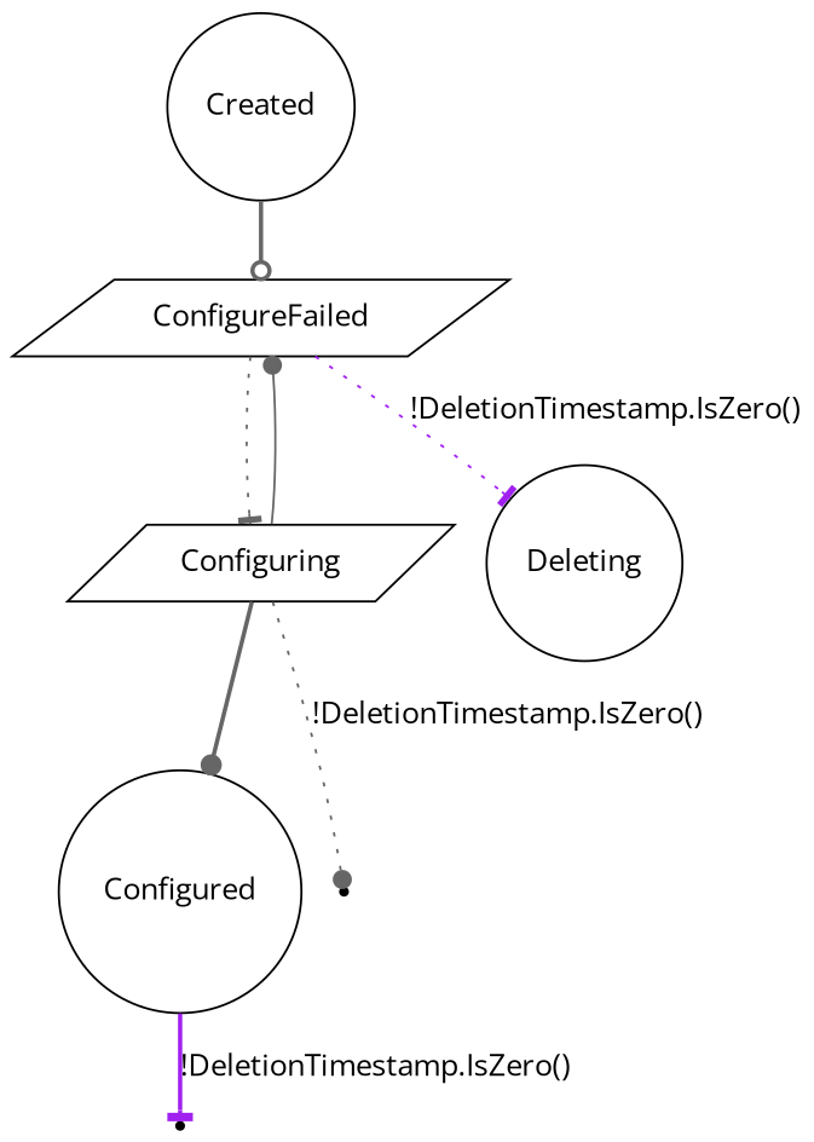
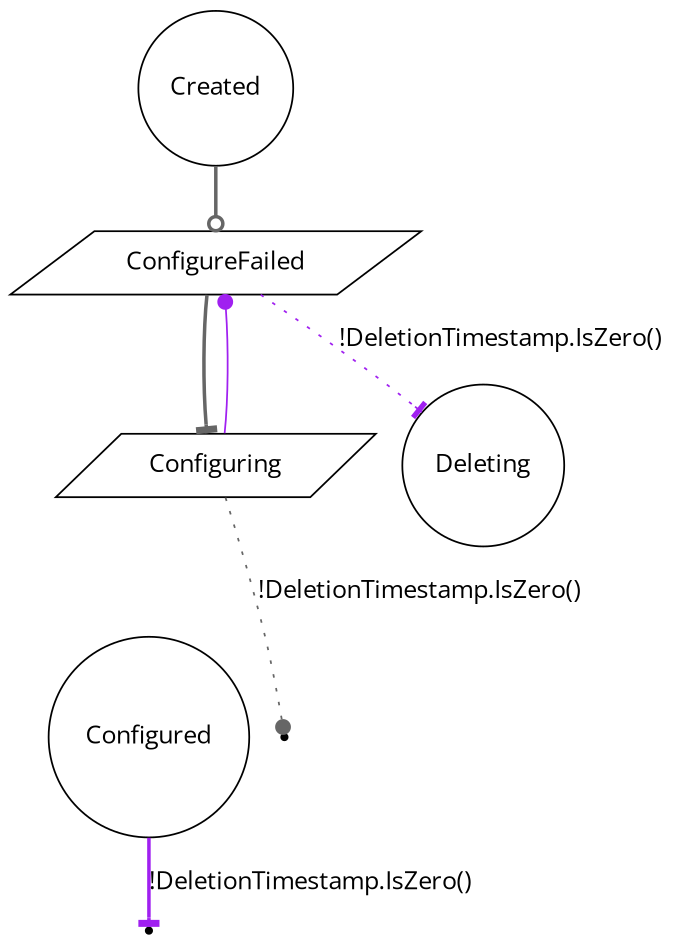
  digraph {
    fontname="Open Sans"
    node [fontname="Open Sans" shape=circle]
    edge [arrowhead=tee color=gray40 fontname="Open Sans" style=dotted]
    ConfigureFailed [shape=parallelogram]
    Created
    Configuring [shape=parallelogram]
    Configured
    Deleting1 [shape=point]
    Deleting2 [shape=point]
    Deleting
-   ConfigureFailed -> Configuring
+   ConfigureFailed -> Configuring [style=bold]
    ConfigureFailed -> Deleting [color=purple label="!DeletionTimestamp.IsZero()"]
    Created -> ConfigureFailed [arrowhead=odot style=bold]
-   Configuring -> ConfigureFailed [arrowhead=dot style=solid]
-   Configuring -> Configured [arrowhead=dot style=bold]
+   Configuring -> ConfigureFailed [arrowhead=dot color=purple style=solid]
    Configuring -> Deleting1 [arrowhead=dot label="!DeletionTimestamp.IsZero()"]
    Configured -> Deleting2 [color=purple label="!DeletionTimestamp.IsZero()" style=bold]
  }
